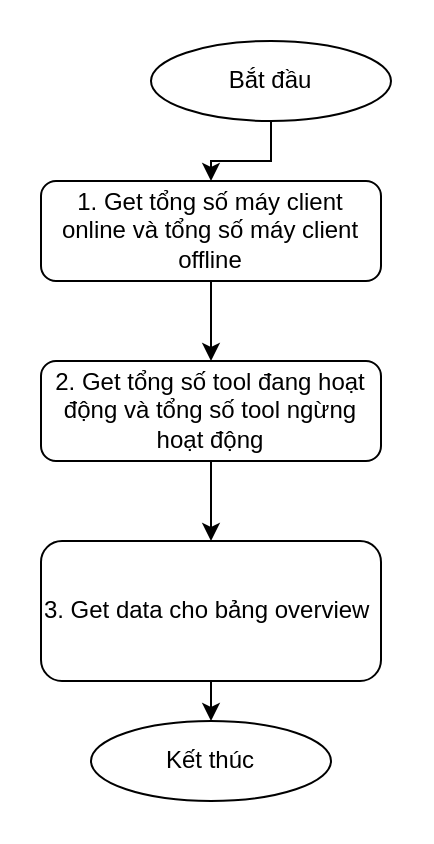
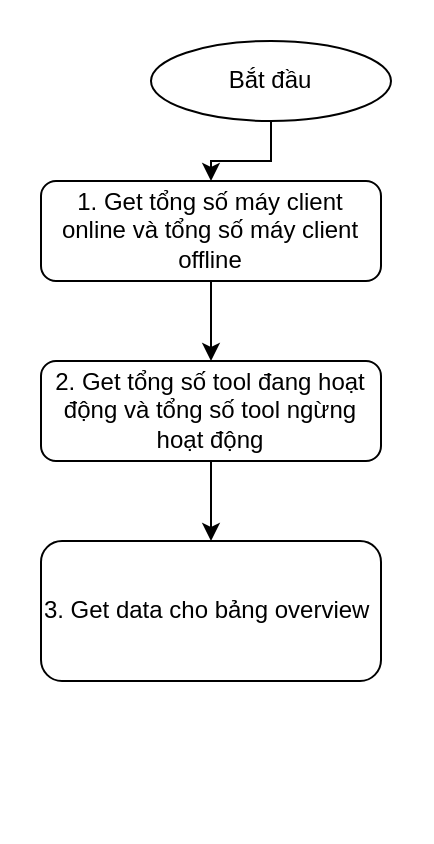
  <mxCell id="0" />
  <mxCell id="1" parent="0" />
  <mxCell id="2" style="edgeStyle=orthogonalEdgeStyle;rounded=0;orthogonalLoop=1;jettySize=auto;html=1;exitX=0.5;exitY=1;exitDx=0;exitDy=0;" edge="1" parent="1" source="3" target="7"><mxGeometry relative="1" as="geometry" /></mxCell>
  <mxCell id="3" value="1. Get tổng số máy client online và tổng số máy client offline" style="rounded=1;whiteSpace=wrap;html=1;fontSize=12;glass=0;strokeWidth=1;shadow=0;" parent="1" vertex="1"><mxGeometry x="20" y="90" width="170" height="50" as="geometry" /></mxCell>
  <mxCell id="4" style="edgeStyle=orthogonalEdgeStyle;rounded=0;orthogonalLoop=1;jettySize=auto;html=1;exitX=0.5;exitY=1;exitDx=0;exitDy=0;entryX=0.5;entryY=0;entryDx=0;entryDy=0;" edge="1" parent="1" source="5" target="3"><mxGeometry relative="1" as="geometry" /></mxCell>
  <mxCell id="5" value="Bắt đầu" style="ellipse;whiteSpace=wrap;html=1;" vertex="1" parent="1"><mxGeometry x="75" y="20" width="120" height="40" as="geometry" /></mxCell>
  <mxCell id="6" style="edgeStyle=orthogonalEdgeStyle;rounded=0;orthogonalLoop=1;jettySize=auto;html=1;exitX=0.5;exitY=1;exitDx=0;exitDy=0;" edge="1" parent="1" source="7" target="9"><mxGeometry relative="1" as="geometry" /></mxCell>
  <mxCell id="7" value="2. Get tổng số tool đang hoạt động và tổng số tool ngừng hoạt động" style="rounded=1;whiteSpace=wrap;html=1;fontSize=12;glass=0;strokeWidth=1;shadow=0;" vertex="1" parent="1"><mxGeometry x="20" y="180" width="170" height="50" as="geometry" /></mxCell>
- <mxCell id="8" style="edgeStyle=orthogonalEdgeStyle;rounded=0;orthogonalLoop=1;jettySize=auto;html=1;exitX=0.5;exitY=1;exitDx=0;exitDy=0;entryX=0.5;entryY=0;entryDx=0;entryDy=0;" edge="1" parent="1" source="9" target="10"><mxGeometry relative="1" as="geometry" /></mxCell>
  <mxCell id="9" value="3. Get data cho bảng overview&amp;nbsp;" style="rounded=1;whiteSpace=wrap;html=1;fontSize=12;glass=0;strokeWidth=1;shadow=0;" vertex="1" parent="1"><mxGeometry x="20" y="270" width="170" height="70" as="geometry" /></mxCell>
- <mxCell id="10" value="Kết thúc" style="ellipse;whiteSpace=wrap;html=1;" vertex="1" parent="1"><mxGeometry x="45" y="360" width="120" height="40" as="geometry" /></mxCell>
